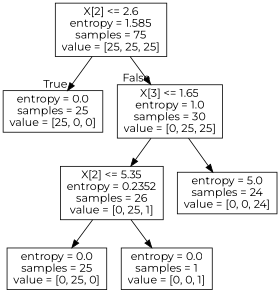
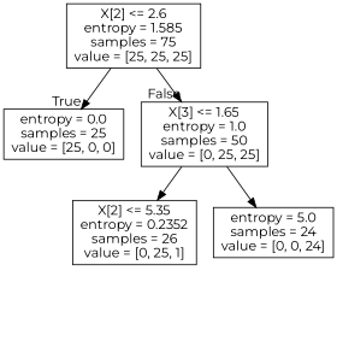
  digraph {
    fontname=Montserrat
    node [fontname=Montserrat shape=box]
    edge [fontname=Montserrat]
    n1 [label="X[2] <= 2.6\nentropy = 1.585\nsamples = 75\nvalue = [25, 25, 25]"]
    n2 [label="entropy = 0.0\nsamples = 25\nvalue = [25, 0, 0]"]
-   n3 [label="X[3] <= 1.65\nentropy = 1.0\nsamples = 30\nvalue = [0, 25, 25]"]
+   n3 [label="X[3] <= 1.65\nentropy = 1.0\nsamples = 50\nvalue = [0, 25, 25]"]
    n4 [label="X[2] <= 5.35\nentropy = 0.2352\nsamples = 26\nvalue = [0, 25, 1]"]
    n5 [label="entropy = 5.0\nsamples = 24\nvalue = [0, 0, 24]"]
-   n6 [label="entropy = 0.0\nsamples = 25\nvalue = [0, 25, 0]"]
-   n7 [label="entropy = 0.0\nsamples = 1\nvalue = [0, 0, 1]"]
    n1 -> n2 [headlabel=True labelangle=45 labeldistance=2.5]
    n1 -> n3 [headlabel=False labelangle=-45 labeldistance=2.5]
    n3 -> n4
    n3 -> n5
-   n4 -> n6
-   n4 -> n7
  }
